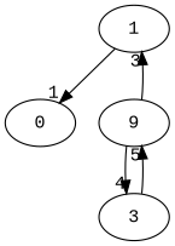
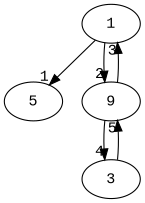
  digraph {
    fontname="Liberation Mono"
    node [fontname="Liberation Mono"]
    edge [fontname="Liberation Mono" labelangle=-10 labeldistance=4.75]
    1
-   0
+   0 [label=5]
    n3 [label=9]
    3
    1 -> 0 [headlabel=1]
+   1 -> n3 [headlabel=2]
    n3 -> 1 [headlabel=3]
    n3 -> 3 [headlabel=4]
    3 -> n3 [headlabel=5 labelangle=-7 labeldistance=5.5]
  }
